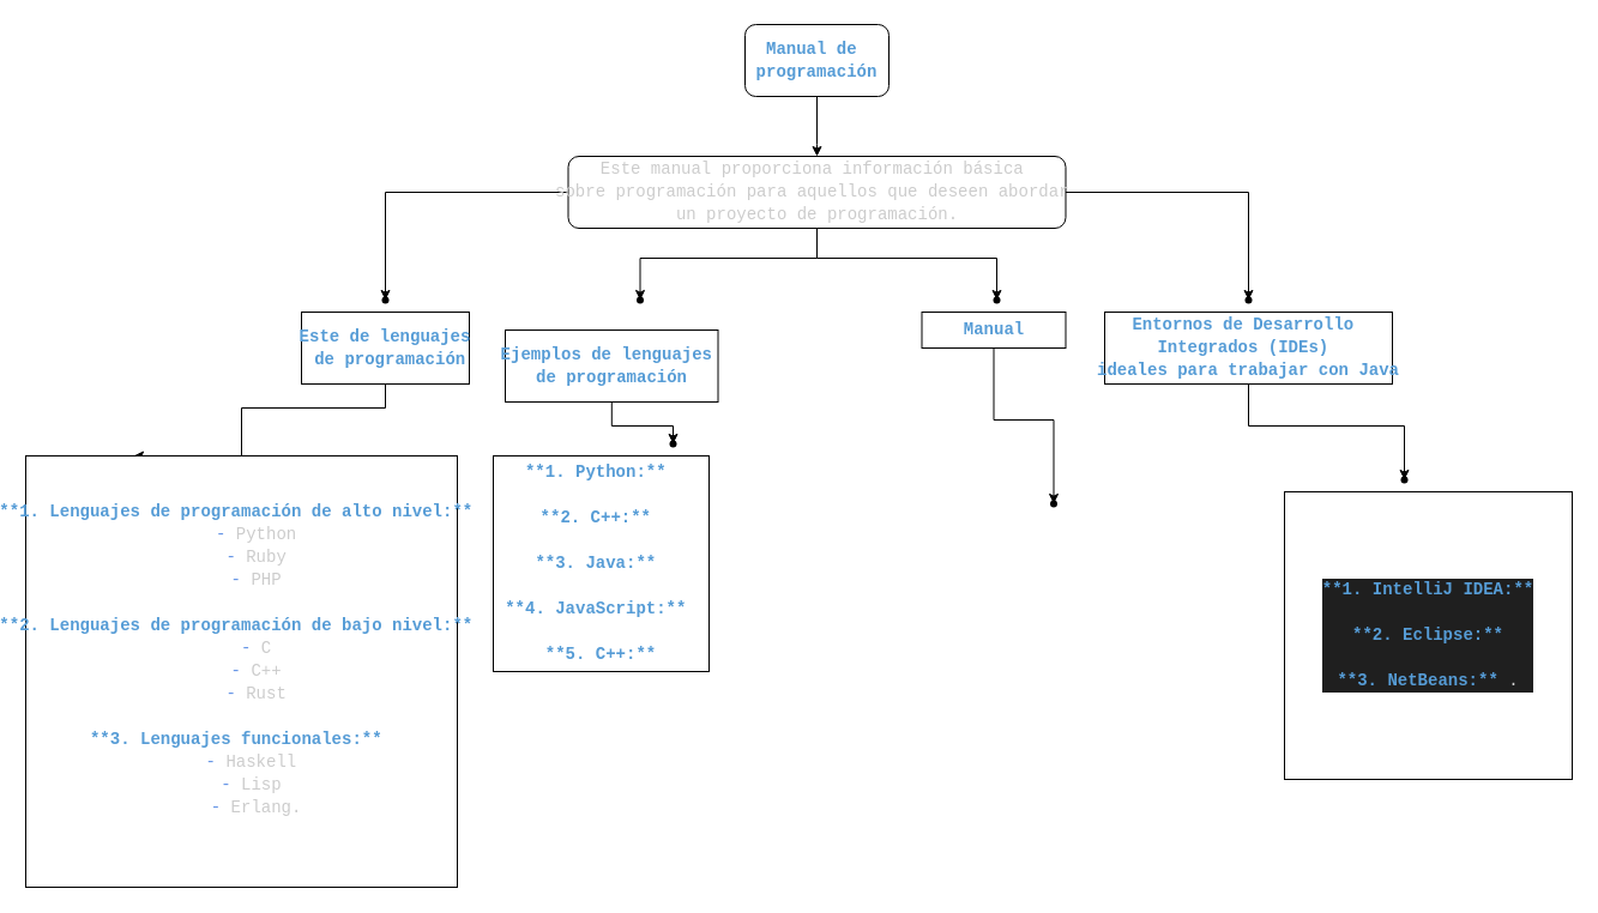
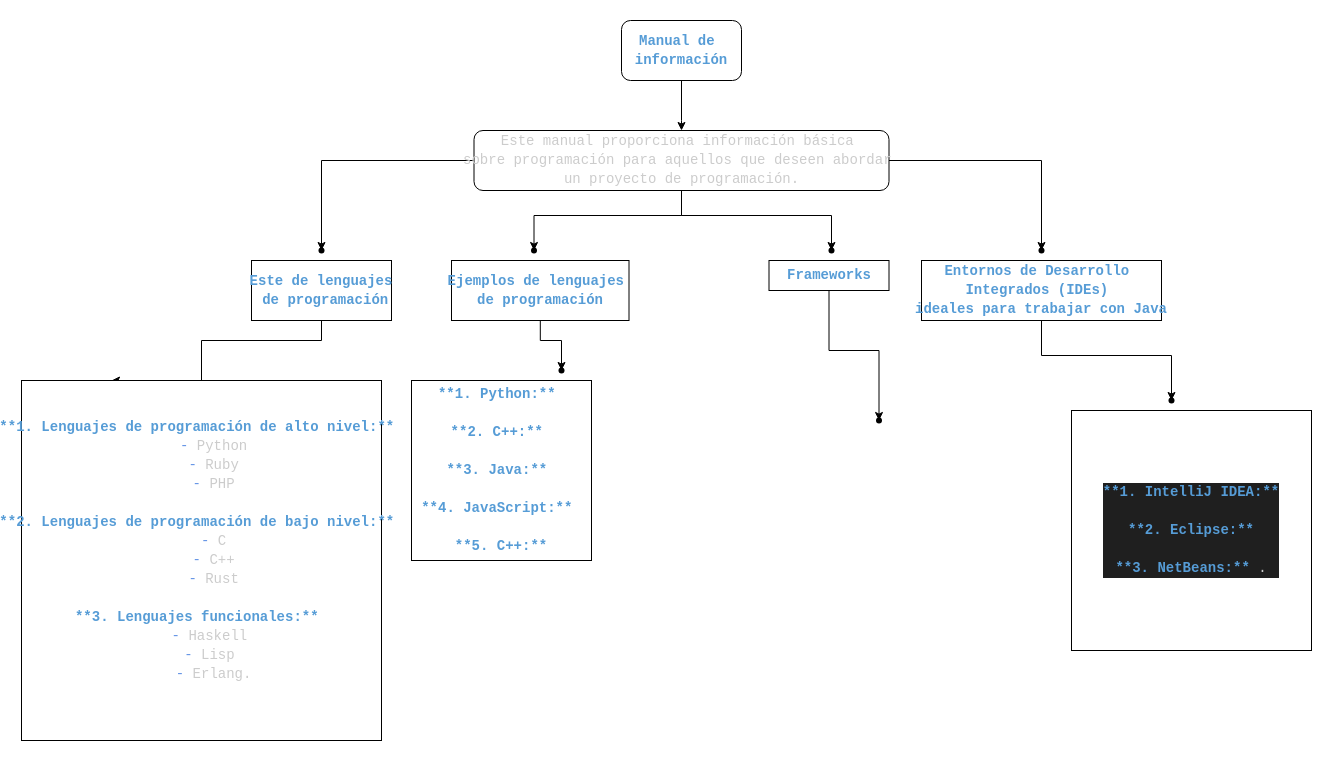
  <mxCell id="0" />
  <mxCell id="1" parent="0" />
  <mxCell id="2" value="" style="edgeStyle=orthogonalEdgeStyle;rounded=0;orthogonalLoop=1;jettySize=auto;html=1;" edge="1" parent="1" source="3" target="8"><mxGeometry relative="1" as="geometry"><Array as="points"><mxPoint x="680" y="120" /><mxPoint x="680" y="120" /></Array></mxGeometry></mxCell>
- <mxCell id="3" value="&lt;br&gt;&lt;div style=&quot;color: rgb(204, 204, 204); font-family: Consolas, &amp;quot;Courier New&amp;quot;, monospace; font-size: 14px; line-height: 19px; white-space: pre;&quot;&gt;&lt;div style=&quot;&quot;&gt;&lt;span style=&quot;color: rgb(86, 156, 214);&quot;&gt;&lt;b style=&quot;&quot;&gt;Manual de &lt;/b&gt;&lt;/span&gt;&lt;/div&gt;&lt;div style=&quot;&quot;&gt;&lt;span style=&quot;color: rgb(86, 156, 214);&quot;&gt;&lt;b style=&quot;&quot;&gt;programación&lt;/b&gt;&lt;/span&gt;&lt;/div&gt;&lt;/div&gt;&lt;div&gt;&lt;br&gt;&lt;/div&gt;" style="rounded=1;whiteSpace=wrap;html=1;" vertex="1" parent="1"><mxGeometry x="620" y="20" width="120" height="60" as="geometry" /></mxCell>
+ <mxCell id="3" value="&lt;br&gt;&lt;div style=&quot;color: rgb(204, 204, 204); font-family: Consolas, &amp;quot;Courier New&amp;quot;, monospace; font-size: 14px; line-height: 19px; white-space: pre;&quot;&gt;&lt;div style=&quot;&quot;&gt;&lt;span style=&quot;color: rgb(86, 156, 214);&quot;&gt;&lt;b style=&quot;&quot;&gt;Manual de &lt;/b&gt;&lt;/span&gt;&lt;/div&gt;&lt;div style=&quot;&quot;&gt;&lt;span style=&quot;color: rgb(86, 156, 214);&quot;&gt;&lt;b style=&quot;&quot;&gt;información&lt;/b&gt;&lt;/span&gt;&lt;/div&gt;&lt;/div&gt;&lt;div&gt;&lt;br&gt;&lt;/div&gt;" style="rounded=1;whiteSpace=wrap;html=1;" vertex="1" parent="1"><mxGeometry x="620" y="20" width="120" height="60" as="geometry" /></mxCell>
  <mxCell id="4" value="" style="edgeStyle=orthogonalEdgeStyle;rounded=0;orthogonalLoop=1;jettySize=auto;html=1;entryX=0.912;entryY=0.523;entryDx=0;entryDy=0;entryPerimeter=0;" edge="1" parent="1" source="8" target="13"><mxGeometry relative="1" as="geometry"><Array as="points"><mxPoint x="320" y="160" /></Array></mxGeometry></mxCell>
  <mxCell id="5" value="" style="edgeStyle=orthogonalEdgeStyle;rounded=0;orthogonalLoop=1;jettySize=auto;html=1;" edge="1" parent="1" source="8" target="14"><mxGeometry relative="1" as="geometry" /></mxCell>
  <mxCell id="6" value="" style="edgeStyle=orthogonalEdgeStyle;rounded=0;orthogonalLoop=1;jettySize=auto;html=1;" edge="1" parent="1" source="8" target="17"><mxGeometry relative="1" as="geometry" /></mxCell>
  <mxCell id="7" value="" style="edgeStyle=orthogonalEdgeStyle;rounded=0;orthogonalLoop=1;jettySize=auto;html=1;" edge="1" parent="1" source="8" target="20"><mxGeometry relative="1" as="geometry" /></mxCell>
  <mxCell id="8" value="&lt;br&gt;&lt;div style=&quot;color: rgb(204, 204, 204); font-family: Consolas, &amp;quot;Courier New&amp;quot;, monospace; font-weight: normal; font-size: 14px; line-height: 19px; white-space: pre;&quot;&gt;&lt;div&gt;&lt;span style=&quot;color: #cccccc;&quot;&gt;Este manual proporciona información básica &lt;/span&gt;&lt;/div&gt;&lt;div&gt;&lt;span style=&quot;color: #cccccc;&quot;&gt;sobre programación para aquellos que deseen abordar &lt;/span&gt;&lt;/div&gt;&lt;div&gt;&lt;span style=&quot;color: #cccccc;&quot;&gt;un proyecto de programación.&lt;/span&gt;&lt;/div&gt;&lt;/div&gt;&lt;div&gt;&lt;br&gt;&lt;/div&gt;" style="whiteSpace=wrap;html=1;rounded=1;" vertex="1" parent="1"><mxGeometry x="472.5" y="130" width="415" height="60" as="geometry" /></mxCell>
  <mxCell id="9" value="" style="edgeStyle=orthogonalEdgeStyle;rounded=0;orthogonalLoop=1;jettySize=auto;html=1;entryX=0.25;entryY=0;entryDx=0;entryDy=0;" edge="1" parent="1" source="10" target="21"><mxGeometry relative="1" as="geometry"><Array as="points"><mxPoint x="320" y="340" /><mxPoint x="200" y="340" /></Array></mxGeometry></mxCell>
  <mxCell id="10" value="&lt;br&gt;&lt;div style=&quot;color: rgb(204, 204, 204); font-family: Consolas, &amp;quot;Courier New&amp;quot;, monospace; font-weight: normal; font-size: 14px; line-height: 19px; white-space: pre;&quot;&gt;&lt;div&gt;&lt;span style=&quot;color: #569cd6;font-weight: bold;&quot;&gt;Este de lenguajes&lt;/span&gt;&lt;/div&gt;&lt;div&gt;&lt;span style=&quot;color: #569cd6;font-weight: bold;&quot;&gt; de programación&lt;/span&gt;&lt;/div&gt;&lt;/div&gt;&lt;div&gt;&lt;br&gt;&lt;/div&gt;" style="rounded=0;whiteSpace=wrap;html=1;" vertex="1" parent="1"><mxGeometry x="250" y="260" width="140" height="60" as="geometry" /></mxCell>
  <mxCell id="11" value="" style="edgeStyle=orthogonalEdgeStyle;rounded=0;orthogonalLoop=1;jettySize=auto;html=1;" edge="1" parent="1" source="12" target="22"><mxGeometry relative="1" as="geometry" /></mxCell>
- <mxCell id="12" value="&lt;br&gt;&lt;div style=&quot;color: rgb(204, 204, 204); font-family: Consolas, &amp;quot;Courier New&amp;quot;, monospace; font-weight: normal; font-size: 14px; line-height: 19px; white-space: pre;&quot;&gt;&lt;div&gt;&lt;span style=&quot;color: #569cd6;font-weight: bold;&quot;&gt;Ejemplos de lenguajes &lt;/span&gt;&lt;/div&gt;&lt;div&gt;&lt;span style=&quot;color: #569cd6;font-weight: bold;&quot;&gt;de programación&lt;/span&gt;&lt;/div&gt;&lt;/div&gt;&lt;div&gt;&lt;br&gt;&lt;/div&gt;" style="rounded=0;whiteSpace=wrap;html=1;" vertex="1" parent="1"><mxGeometry x="420" y="275" width="177.5" height="60" as="geometry" /></mxCell>
+ <mxCell id="12" value="&lt;br&gt;&lt;div style=&quot;color: rgb(204, 204, 204); font-family: Consolas, &amp;quot;Courier New&amp;quot;, monospace; font-weight: normal; font-size: 14px; line-height: 19px; white-space: pre;&quot;&gt;&lt;div&gt;&lt;span style=&quot;color: #569cd6;font-weight: bold;&quot;&gt;Ejemplos de lenguajes &lt;/span&gt;&lt;/div&gt;&lt;div&gt;&lt;span style=&quot;color: #569cd6;font-weight: bold;&quot;&gt;de programación&lt;/span&gt;&lt;/div&gt;&lt;/div&gt;&lt;div&gt;&lt;br&gt;&lt;/div&gt;" style="rounded=0;whiteSpace=wrap;html=1;" vertex="1" parent="1"><mxGeometry x="450" y="260" width="177.5" height="60" as="geometry" /></mxCell>
  <mxCell id="13" value="" style="shape=waypoint;sketch=0;size=6;pointerEvents=1;points=[];fillColor=default;resizable=0;rotatable=0;perimeter=centerPerimeter;snapToPoint=1;rounded=1;" vertex="1" parent="1"><mxGeometry x="310" y="240" width="20" height="20" as="geometry" /></mxCell>
  <mxCell id="14" value="" style="shape=waypoint;sketch=0;size=6;pointerEvents=1;points=[];fillColor=default;resizable=0;rotatable=0;perimeter=centerPerimeter;snapToPoint=1;rounded=1;" vertex="1" parent="1"><mxGeometry x="522.5" y="240" width="20" height="20" as="geometry" /></mxCell>
  <mxCell id="15" value="" style="edgeStyle=orthogonalEdgeStyle;rounded=0;orthogonalLoop=1;jettySize=auto;html=1;" edge="1" parent="1" source="16" target="24"><mxGeometry relative="1" as="geometry" /></mxCell>
- <mxCell id="16" value="&lt;br&gt;&lt;div style=&quot;color: rgb(204, 204, 204); font-family: Consolas, &amp;quot;Courier New&amp;quot;, monospace; font-weight: normal; font-size: 14px; line-height: 19px; white-space: pre;&quot;&gt;&lt;div style=&quot;&quot;&gt;&lt;span style=&quot;color: rgb(86, 156, 214); font-weight: bold;&quot;&gt;Manual&lt;/span&gt;&lt;/div&gt;&lt;/div&gt;&lt;div&gt;&lt;br/&gt;&lt;/div&gt;" style="rounded=0;whiteSpace=wrap;html=1;" vertex="1" parent="1"><mxGeometry x="767.5" y="260" width="120" height="30" as="geometry" /></mxCell>
+ <mxCell id="16" value="&lt;br&gt;&lt;div style=&quot;color: rgb(204, 204, 204); font-family: Consolas, &amp;quot;Courier New&amp;quot;, monospace; font-weight: normal; font-size: 14px; line-height: 19px; white-space: pre;&quot;&gt;&lt;div style=&quot;&quot;&gt;&lt;span style=&quot;color: rgb(86, 156, 214); font-weight: bold;&quot;&gt;Frameworks&lt;/span&gt;&lt;/div&gt;&lt;/div&gt;&lt;div&gt;&lt;br/&gt;&lt;/div&gt;" style="rounded=0;whiteSpace=wrap;html=1;" vertex="1" parent="1"><mxGeometry x="767.5" y="260" width="120" height="30" as="geometry" /></mxCell>
  <mxCell id="17" value="" style="shape=waypoint;sketch=0;size=6;pointerEvents=1;points=[];fillColor=default;resizable=0;rotatable=0;perimeter=centerPerimeter;snapToPoint=1;rounded=1;" vertex="1" parent="1"><mxGeometry x="820" y="240" width="20" height="20" as="geometry" /></mxCell>
  <mxCell id="18" value="" style="edgeStyle=orthogonalEdgeStyle;rounded=0;orthogonalLoop=1;jettySize=auto;html=1;" edge="1" parent="1" source="19" target="25"><mxGeometry relative="1" as="geometry" /></mxCell>
  <mxCell id="19" value="&lt;br&gt;&lt;div style=&quot;color: rgb(204, 204, 204); font-family: Consolas, &amp;quot;Courier New&amp;quot;, monospace; font-weight: normal; font-size: 14px; line-height: 19px; white-space: pre;&quot;&gt;&lt;div&gt;&lt;span style=&quot;color: #569cd6;font-weight: bold;&quot;&gt;Entornos de Desarrollo &lt;/span&gt;&lt;/div&gt;&lt;div&gt;&lt;span style=&quot;color: #569cd6;font-weight: bold;&quot;&gt;Integrados &lt;/span&gt;&lt;span style=&quot;color: rgb(86, 156, 214); font-weight: bold;&quot;&gt;(IDEs) &lt;/span&gt;&lt;/div&gt;&lt;div&gt;&lt;span style=&quot;color: rgb(86, 156, 214); font-weight: bold;&quot;&gt;ideales para trabajar con Java&lt;/span&gt;&lt;/div&gt;&lt;/div&gt;&lt;div&gt;&lt;br&gt;&lt;/div&gt;" style="rounded=0;whiteSpace=wrap;html=1;" vertex="1" parent="1"><mxGeometry x="920" y="260" width="240" height="60" as="geometry" /></mxCell>
  <mxCell id="20" value="" style="shape=waypoint;sketch=0;size=6;pointerEvents=1;points=[];fillColor=default;resizable=0;rotatable=0;perimeter=centerPerimeter;snapToPoint=1;rounded=1;" vertex="1" parent="1"><mxGeometry x="1030" y="240" width="20" height="20" as="geometry" /></mxCell>
  <mxCell id="21" value="&lt;br&gt;&lt;div style=&quot;color: rgb(204, 204, 204); font-family: Consolas, &amp;quot;Courier New&amp;quot;, monospace; font-weight: normal; font-size: 14px; line-height: 19px; white-space: pre;&quot;&gt;&lt;div&gt;&lt;span style=&quot;color: #569cd6;font-weight: bold;&quot;&gt;**1. Lenguajes de programación de alto nivel:**&lt;/span&gt;&lt;span style=&quot;color: #cccccc;&quot;&gt; &lt;/span&gt;&lt;/div&gt;&lt;div&gt;&lt;span style=&quot;color: #cccccc;&quot;&gt;&amp;nbsp; &amp;nbsp;&lt;/span&gt;&lt;span style=&quot;color: #6796e6;&quot;&gt;-&lt;/span&gt;&lt;span style=&quot;color: #cccccc;&quot;&gt; Python&lt;/span&gt;&lt;/div&gt;&lt;div&gt;&lt;span style=&quot;color: #cccccc;&quot;&gt;&amp;nbsp; &amp;nbsp;&lt;/span&gt;&lt;span style=&quot;color: #6796e6;&quot;&gt;-&lt;/span&gt;&lt;span style=&quot;color: #cccccc;&quot;&gt; Ruby&lt;/span&gt;&lt;/div&gt;&lt;div&gt;&lt;span style=&quot;color: #cccccc;&quot;&gt;&amp;nbsp; &amp;nbsp;&lt;/span&gt;&lt;span style=&quot;color: #6796e6;&quot;&gt;-&lt;/span&gt;&lt;span style=&quot;color: #cccccc;&quot;&gt; PHP&lt;/span&gt;&lt;/div&gt;&lt;br&gt;&lt;div&gt;&lt;span style=&quot;color: #569cd6;font-weight: bold;&quot;&gt;**2. Lenguajes de programación de bajo nivel:**&lt;/span&gt;&lt;span style=&quot;color: #cccccc;&quot;&gt; &lt;/span&gt;&lt;/div&gt;&lt;div&gt;&lt;span style=&quot;color: #cccccc;&quot;&gt;&amp;nbsp; &amp;nbsp;&lt;/span&gt;&lt;span style=&quot;color: #6796e6;&quot;&gt;-&lt;/span&gt;&lt;span style=&quot;color: #cccccc;&quot;&gt; C&lt;/span&gt;&lt;/div&gt;&lt;div&gt;&lt;span style=&quot;color: #cccccc;&quot;&gt;&amp;nbsp; &amp;nbsp;&lt;/span&gt;&lt;span style=&quot;color: #6796e6;&quot;&gt;-&lt;/span&gt;&lt;span style=&quot;color: #cccccc;&quot;&gt; C++&lt;/span&gt;&lt;/div&gt;&lt;div&gt;&lt;span style=&quot;color: #cccccc;&quot;&gt;&amp;nbsp; &amp;nbsp;&lt;/span&gt;&lt;span style=&quot;color: #6796e6;&quot;&gt;-&lt;/span&gt;&lt;span style=&quot;color: #cccccc;&quot;&gt; Rust&lt;/span&gt;&lt;/div&gt;&lt;br&gt;&lt;div&gt;&lt;span style=&quot;color: #569cd6;font-weight: bold;&quot;&gt;**3. Lenguajes funcionales:**&lt;/span&gt;&lt;span style=&quot;color: #cccccc;&quot;&gt; &lt;/span&gt;&lt;/div&gt;&lt;div&gt;&lt;span style=&quot;color: #cccccc;&quot;&gt;&amp;nbsp; &amp;nbsp;&lt;/span&gt;&lt;span style=&quot;color: #6796e6;&quot;&gt;-&lt;/span&gt;&lt;span style=&quot;color: #cccccc;&quot;&gt; Haskell &lt;/span&gt;&lt;/div&gt;&lt;div&gt;&lt;span style=&quot;color: #cccccc;&quot;&gt;&amp;nbsp; &amp;nbsp;&lt;/span&gt;&lt;span style=&quot;color: #6796e6;&quot;&gt;-&lt;/span&gt;&lt;span style=&quot;color: #cccccc;&quot;&gt; Lisp &lt;/span&gt;&lt;/div&gt;&lt;div&gt;&lt;span style=&quot;color: #cccccc;&quot;&gt;&amp;nbsp; &amp;nbsp;&lt;/span&gt;&lt;span style=&quot;color: #6796e6;&quot;&gt;-&lt;/span&gt;&lt;span style=&quot;color: #cccccc;&quot;&gt; Erlang.&lt;/span&gt;&lt;/div&gt;&lt;br&gt;&lt;/div&gt;&lt;div&gt;&lt;br&gt;&lt;/div&gt;" style="whiteSpace=wrap;html=1;aspect=fixed;" vertex="1" parent="1"><mxGeometry x="20" y="380" width="360" height="360" as="geometry" /></mxCell>
  <mxCell id="22" value="" style="shape=waypoint;sketch=0;size=6;pointerEvents=1;points=[];fillColor=default;resizable=0;rotatable=0;perimeter=centerPerimeter;snapToPoint=1;rounded=0;" vertex="1" parent="1"><mxGeometry x="550" y="360" width="20" height="20" as="geometry" /></mxCell>
  <mxCell id="23" value="&lt;br&gt;&lt;div style=&quot;color: rgb(204, 204, 204); font-family: Consolas, &amp;quot;Courier New&amp;quot;, monospace; font-weight: normal; font-size: 14px; line-height: 19px; white-space: pre;&quot;&gt;&lt;div&gt;&lt;span style=&quot;color: #569cd6;font-weight: bold;&quot;&gt;**1. Python:**&lt;/span&gt;&lt;span style=&quot;color: #cccccc;&quot;&gt; &lt;/span&gt;&lt;/div&gt;&lt;br&gt;&lt;div&gt;&lt;span style=&quot;color: #569cd6;font-weight: bold;&quot;&gt;**2. C++:**&lt;/span&gt;&lt;span style=&quot;color: #cccccc;&quot;&gt; &lt;/span&gt;&lt;/div&gt;&lt;br&gt;&lt;div&gt;&lt;span style=&quot;color: #569cd6;font-weight: bold;&quot;&gt;**3. Java:**&lt;/span&gt;&lt;span style=&quot;color: #cccccc;&quot;&gt; &lt;/span&gt;&lt;/div&gt;&lt;br&gt;&lt;div&gt;&lt;span style=&quot;color: #569cd6;font-weight: bold;&quot;&gt;**4. JavaScript:**&lt;/span&gt;&lt;span style=&quot;color: #cccccc;&quot;&gt; &lt;/span&gt;&lt;/div&gt;&lt;br&gt;&lt;div&gt;&lt;span style=&quot;color: #569cd6;font-weight: bold;&quot;&gt;**5. C++:**&lt;/span&gt;&lt;/div&gt;&lt;/div&gt;&lt;div&gt;&lt;br&gt;&lt;/div&gt;" style="whiteSpace=wrap;html=1;aspect=fixed;" vertex="1" parent="1"><mxGeometry x="410" y="380" width="180" height="180" as="geometry" /></mxCell>
  <mxCell id="24" value="" style="shape=waypoint;sketch=0;size=6;pointerEvents=1;points=[];fillColor=default;resizable=0;rotatable=0;perimeter=centerPerimeter;snapToPoint=1;rounded=0;" vertex="1" parent="1"><mxGeometry x="867.5" y="410" width="20" height="20" as="geometry" /></mxCell>
  <mxCell id="25" value="" style="shape=waypoint;sketch=0;size=6;pointerEvents=1;points=[];fillColor=default;resizable=0;rotatable=0;perimeter=centerPerimeter;snapToPoint=1;rounded=0;" vertex="1" parent="1"><mxGeometry x="1160" y="390" width="20" height="20" as="geometry" /></mxCell>
  <mxCell id="26" value="&lt;br&gt;&lt;div style=&quot;color: #cccccc;background-color: #1f1f1f;font-family: Consolas, 'Courier New', monospace;font-weight: normal;font-size: 14px;line-height: 19px;white-space: pre;&quot;&gt;&lt;div&gt;&lt;span style=&quot;color: #569cd6;font-weight: bold;&quot;&gt;**1. IntelliJ IDEA:**&lt;/span&gt;&lt;/div&gt;&lt;br&gt;&lt;div&gt;&lt;span style=&quot;color: #569cd6;font-weight: bold;&quot;&gt;**2. Eclipse:**&lt;/span&gt;&lt;/div&gt;&lt;br&gt;&lt;div&gt;&lt;span style=&quot;color: #569cd6;font-weight: bold;&quot;&gt;**3. NetBeans:**&lt;/span&gt;&lt;span style=&quot;color: #cccccc;&quot;&gt; .&lt;/span&gt;&lt;/div&gt;&lt;/div&gt;&lt;div&gt;&lt;br&gt;&lt;/div&gt;" style="whiteSpace=wrap;html=1;aspect=fixed;" vertex="1" parent="1"><mxGeometry x="1070" y="410" width="240" height="240" as="geometry" /></mxCell>
